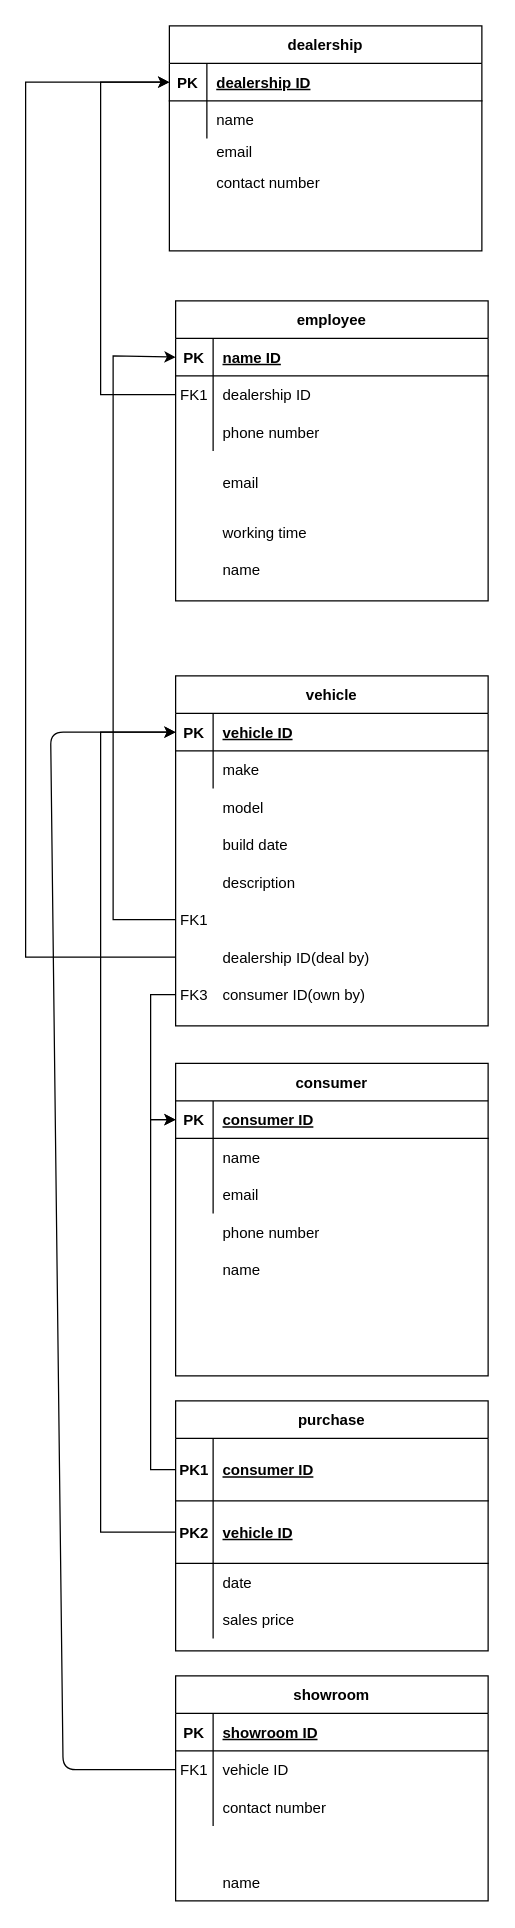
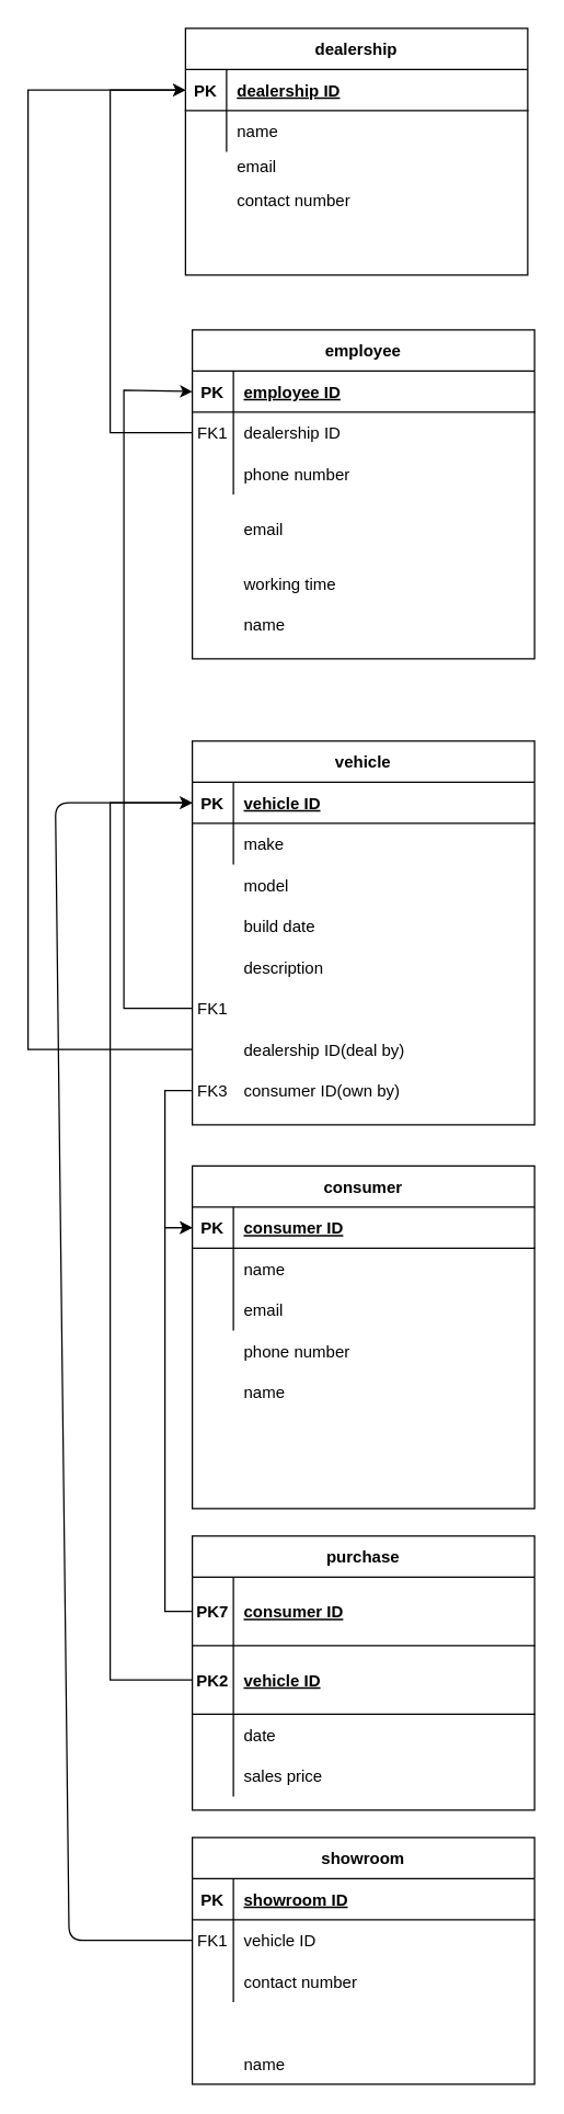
  <mxCell id="0" />
  <mxCell id="1" parent="0" />
  <mxCell id="2" value="employee" style="shape=table;startSize=30;container=1;collapsible=1;childLayout=tableLayout;fixedRows=1;rowLines=0;fontStyle=1;align=center;resizeLast=1;" parent="1" vertex="1"><mxGeometry x="140" y="240" width="250" height="240" as="geometry" /></mxCell>
  <mxCell id="3" value="" style="shape=partialRectangle;collapsible=0;dropTarget=0;pointerEvents=0;fillColor=none;points=[[0,0.5],[1,0.5]];portConstraint=eastwest;top=0;left=0;right=0;bottom=1;" parent="2" vertex="1"><mxGeometry y="30" width="250" height="30" as="geometry" /></mxCell>
  <mxCell id="4" value="PK" style="shape=partialRectangle;overflow=hidden;connectable=0;fillColor=none;top=0;left=0;bottom=0;right=0;fontStyle=1;" parent="3" vertex="1"><mxGeometry width="30" height="30" as="geometry" /></mxCell>
- <mxCell id="5" value="name ID" style="shape=partialRectangle;overflow=hidden;connectable=0;fillColor=none;top=0;left=0;bottom=0;right=0;align=left;spacingLeft=6;fontStyle=5;" parent="3" vertex="1"><mxGeometry x="30" width="220" height="30" as="geometry" /></mxCell>
+ <mxCell id="5" value="employee ID" style="shape=partialRectangle;overflow=hidden;connectable=0;fillColor=none;top=0;left=0;bottom=0;right=0;align=left;spacingLeft=6;fontStyle=5;" parent="3" vertex="1"><mxGeometry x="30" width="220" height="30" as="geometry" /></mxCell>
  <mxCell id="6" value="" style="shape=partialRectangle;collapsible=0;dropTarget=0;pointerEvents=0;fillColor=none;points=[[0,0.5],[1,0.5]];portConstraint=eastwest;top=0;left=0;right=0;bottom=0;" parent="2" vertex="1"><mxGeometry y="60" width="250" height="30" as="geometry" /></mxCell>
  <mxCell id="7" value="FK1" style="shape=partialRectangle;overflow=hidden;connectable=0;fillColor=none;top=0;left=0;bottom=0;right=0;" parent="6" vertex="1"><mxGeometry width="30" height="30" as="geometry" /></mxCell>
  <mxCell id="8" value="dealership ID" style="shape=partialRectangle;overflow=hidden;connectable=0;fillColor=none;top=0;left=0;bottom=0;right=0;align=left;spacingLeft=6;" parent="6" vertex="1"><mxGeometry x="30" width="220" height="30" as="geometry" /></mxCell>
  <mxCell id="9" value="" style="shape=partialRectangle;collapsible=0;dropTarget=0;pointerEvents=0;fillColor=none;points=[[0,0.5],[1,0.5]];portConstraint=eastwest;top=0;left=0;right=0;bottom=0;" parent="2" vertex="1"><mxGeometry y="90" width="250" height="30" as="geometry" /></mxCell>
  <mxCell id="10" value="" style="shape=partialRectangle;overflow=hidden;connectable=0;fillColor=none;top=0;left=0;bottom=0;right=0;" parent="9" vertex="1"><mxGeometry width="30" height="30" as="geometry" /></mxCell>
  <mxCell id="11" value="phone number" style="shape=partialRectangle;overflow=hidden;connectable=0;fillColor=none;top=0;left=0;bottom=0;right=0;align=left;spacingLeft=6;" parent="9" vertex="1"><mxGeometry x="30" width="220" height="30" as="geometry" /></mxCell>
  <mxCell id="12" value="consumer" style="shape=table;startSize=30;container=1;collapsible=1;childLayout=tableLayout;fixedRows=1;rowLines=0;fontStyle=1;align=center;resizeLast=1;" parent="1" vertex="1"><mxGeometry x="140" y="850" width="250" height="250" as="geometry" /></mxCell>
  <mxCell id="13" value="" style="shape=partialRectangle;collapsible=0;dropTarget=0;pointerEvents=0;fillColor=none;points=[[0,0.5],[1,0.5]];portConstraint=eastwest;top=0;left=0;right=0;bottom=1;" parent="12" vertex="1"><mxGeometry y="30" width="250" height="30" as="geometry" /></mxCell>
  <mxCell id="14" value="PK" style="shape=partialRectangle;overflow=hidden;connectable=0;fillColor=none;top=0;left=0;bottom=0;right=0;fontStyle=1;" parent="13" vertex="1"><mxGeometry width="30" height="30" as="geometry" /></mxCell>
  <mxCell id="15" value="consumer ID" style="shape=partialRectangle;overflow=hidden;connectable=0;fillColor=none;top=0;left=0;bottom=0;right=0;align=left;spacingLeft=6;fontStyle=5;" parent="13" vertex="1"><mxGeometry x="30" width="220" height="30" as="geometry" /></mxCell>
  <mxCell id="16" value="" style="shape=partialRectangle;collapsible=0;dropTarget=0;pointerEvents=0;fillColor=none;points=[[0,0.5],[1,0.5]];portConstraint=eastwest;top=0;left=0;right=0;bottom=0;" parent="12" vertex="1"><mxGeometry y="60" width="250" height="30" as="geometry" /></mxCell>
  <mxCell id="17" value="" style="shape=partialRectangle;overflow=hidden;connectable=0;fillColor=none;top=0;left=0;bottom=0;right=0;" parent="16" vertex="1"><mxGeometry width="30" height="30" as="geometry" /></mxCell>
  <mxCell id="18" value="name" style="shape=partialRectangle;overflow=hidden;connectable=0;fillColor=none;top=0;left=0;bottom=0;right=0;align=left;spacingLeft=6;" parent="16" vertex="1"><mxGeometry x="30" width="220" height="30" as="geometry" /></mxCell>
  <mxCell id="19" value="" style="shape=partialRectangle;collapsible=0;dropTarget=0;pointerEvents=0;fillColor=none;points=[[0,0.5],[1,0.5]];portConstraint=eastwest;top=0;left=0;right=0;bottom=0;" parent="12" vertex="1"><mxGeometry y="90" width="250" height="30" as="geometry" /></mxCell>
  <mxCell id="20" value="" style="shape=partialRectangle;overflow=hidden;connectable=0;fillColor=none;top=0;left=0;bottom=0;right=0;" parent="19" vertex="1"><mxGeometry width="30" height="30" as="geometry" /></mxCell>
  <mxCell id="21" value="email" style="shape=partialRectangle;overflow=hidden;connectable=0;fillColor=none;top=0;left=0;bottom=0;right=0;align=left;spacingLeft=6;" parent="19" vertex="1"><mxGeometry x="30" width="220" height="30" as="geometry" /></mxCell>
  <mxCell id="22" value="dealership" style="shape=table;startSize=30;container=1;collapsible=1;childLayout=tableLayout;fixedRows=1;rowLines=0;fontStyle=1;align=center;resizeLast=1;" parent="1" vertex="1"><mxGeometry x="135" y="20" width="250" height="180" as="geometry" /></mxCell>
  <mxCell id="23" value="" style="shape=partialRectangle;collapsible=0;dropTarget=0;pointerEvents=0;fillColor=none;points=[[0,0.5],[1,0.5]];portConstraint=eastwest;top=0;left=0;right=0;bottom=1;" parent="22" vertex="1"><mxGeometry y="30" width="250" height="30" as="geometry" /></mxCell>
  <mxCell id="24" value="PK" style="shape=partialRectangle;overflow=hidden;connectable=0;fillColor=none;top=0;left=0;bottom=0;right=0;fontStyle=1;" parent="23" vertex="1"><mxGeometry width="30" height="30" as="geometry" /></mxCell>
  <mxCell id="25" value="dealership ID" style="shape=partialRectangle;overflow=hidden;connectable=0;fillColor=none;top=0;left=0;bottom=0;right=0;align=left;spacingLeft=6;fontStyle=5;" parent="23" vertex="1"><mxGeometry x="30" width="220" height="30" as="geometry" /></mxCell>
  <mxCell id="26" value="" style="shape=partialRectangle;collapsible=0;dropTarget=0;pointerEvents=0;fillColor=none;points=[[0,0.5],[1,0.5]];portConstraint=eastwest;top=0;left=0;right=0;bottom=0;" parent="22" vertex="1"><mxGeometry y="60" width="250" height="30" as="geometry" /></mxCell>
  <mxCell id="27" value="" style="shape=partialRectangle;overflow=hidden;connectable=0;fillColor=none;top=0;left=0;bottom=0;right=0;" parent="26" vertex="1"><mxGeometry width="30" height="30" as="geometry" /></mxCell>
  <mxCell id="28" value="name" style="shape=partialRectangle;overflow=hidden;connectable=0;fillColor=none;top=0;left=0;bottom=0;right=0;align=left;spacingLeft=6;" parent="26" vertex="1"><mxGeometry x="30" width="220" height="30" as="geometry" /></mxCell>
  <mxCell id="29" value="email" style="shape=partialRectangle;overflow=hidden;connectable=0;fillColor=none;top=0;left=0;bottom=0;right=0;align=left;spacingLeft=6;" parent="1" vertex="1"><mxGeometry x="165" y="105" width="220" height="30" as="geometry" /></mxCell>
  <mxCell id="30" value="contact number" style="shape=partialRectangle;overflow=hidden;connectable=0;fillColor=none;top=0;left=0;bottom=0;right=0;align=left;spacingLeft=6;" parent="1" vertex="1"><mxGeometry x="165" y="130" width="220" height="30" as="geometry" /></mxCell>
  <mxCell id="31" value="vehicle" style="shape=table;startSize=30;container=1;collapsible=1;childLayout=tableLayout;fixedRows=1;rowLines=0;fontStyle=1;align=center;resizeLast=1;" parent="1" vertex="1"><mxGeometry x="140" y="540" width="250" height="280" as="geometry" /></mxCell>
  <mxCell id="32" value="" style="shape=partialRectangle;collapsible=0;dropTarget=0;pointerEvents=0;fillColor=none;points=[[0,0.5],[1,0.5]];portConstraint=eastwest;top=0;left=0;right=0;bottom=1;" parent="31" vertex="1"><mxGeometry y="30" width="250" height="30" as="geometry" /></mxCell>
  <mxCell id="33" value="PK" style="shape=partialRectangle;overflow=hidden;connectable=0;fillColor=none;top=0;left=0;bottom=0;right=0;fontStyle=1;" parent="32" vertex="1"><mxGeometry width="30" height="30" as="geometry" /></mxCell>
  <mxCell id="34" value="vehicle ID" style="shape=partialRectangle;overflow=hidden;connectable=0;fillColor=none;top=0;left=0;bottom=0;right=0;align=left;spacingLeft=6;fontStyle=5;" parent="32" vertex="1"><mxGeometry x="30" width="220" height="30" as="geometry" /></mxCell>
  <mxCell id="35" value="" style="shape=partialRectangle;collapsible=0;dropTarget=0;pointerEvents=0;fillColor=none;points=[[0,0.5],[1,0.5]];portConstraint=eastwest;top=0;left=0;right=0;bottom=0;" parent="31" vertex="1"><mxGeometry y="60" width="250" height="30" as="geometry" /></mxCell>
  <mxCell id="36" value="" style="shape=partialRectangle;overflow=hidden;connectable=0;fillColor=none;top=0;left=0;bottom=0;right=0;" parent="35" vertex="1"><mxGeometry width="30" height="30" as="geometry" /></mxCell>
  <mxCell id="37" value="make" style="shape=partialRectangle;overflow=hidden;connectable=0;fillColor=none;top=0;left=0;bottom=0;right=0;align=left;spacingLeft=6;" parent="35" vertex="1"><mxGeometry x="30" width="220" height="30" as="geometry" /></mxCell>
  <mxCell id="38" value="email" style="shape=partialRectangle;overflow=hidden;connectable=0;fillColor=none;top=0;left=0;bottom=0;right=0;align=left;spacingLeft=6;" parent="1" vertex="1"><mxGeometry x="170" y="370" width="220" height="30" as="geometry" /></mxCell>
  <mxCell id="39" value="working time" style="shape=partialRectangle;overflow=hidden;connectable=0;fillColor=none;top=0;left=0;bottom=0;right=0;align=left;spacingLeft=6;" parent="1" vertex="1"><mxGeometry x="170" y="410" width="220" height="30" as="geometry" /></mxCell>
  <mxCell id="40" value="" style="shape=partialRectangle;collapsible=0;dropTarget=0;pointerEvents=0;fillColor=none;points=[[0,0.5],[1,0.5]];portConstraint=eastwest;top=0;left=0;right=0;bottom=0;" parent="1" vertex="1"><mxGeometry x="140" y="660" width="250" height="30" as="geometry" /></mxCell>
  <mxCell id="41" value="" style="shape=partialRectangle;overflow=hidden;connectable=0;fillColor=none;top=0;left=0;bottom=0;right=0;" parent="40" vertex="1"><mxGeometry width="30" height="30" as="geometry" /></mxCell>
  <mxCell id="42" value="build date" style="shape=partialRectangle;overflow=hidden;connectable=0;fillColor=none;top=0;left=0;bottom=0;right=0;align=left;spacingLeft=6;" parent="40" vertex="1"><mxGeometry x="30" width="220" height="30" as="geometry" /></mxCell>
  <mxCell id="43" value="" style="shape=partialRectangle;collapsible=0;dropTarget=0;pointerEvents=0;fillColor=none;points=[[0,0.5],[1,0.5]];portConstraint=eastwest;top=0;left=0;right=0;bottom=0;" parent="1" vertex="1"><mxGeometry x="140" y="690" width="250" height="30" as="geometry" /></mxCell>
  <mxCell id="44" value="" style="shape=partialRectangle;overflow=hidden;connectable=0;fillColor=none;top=0;left=0;bottom=0;right=0;" parent="43" vertex="1"><mxGeometry width="30" height="30" as="geometry" /></mxCell>
  <mxCell id="45" value="description" style="shape=partialRectangle;overflow=hidden;connectable=0;fillColor=none;top=0;left=0;bottom=0;right=0;align=left;spacingLeft=6;" parent="43" vertex="1"><mxGeometry x="30" width="220" height="30" as="geometry" /></mxCell>
  <mxCell id="46" value="" style="shape=partialRectangle;collapsible=0;dropTarget=0;pointerEvents=0;fillColor=none;points=[[0,0.5],[1,0.5]];portConstraint=eastwest;top=0;left=0;right=0;bottom=0;" parent="1" vertex="1"><mxGeometry x="140" y="630" width="250" height="30" as="geometry" /></mxCell>
  <mxCell id="47" value="" style="shape=partialRectangle;overflow=hidden;connectable=0;fillColor=none;top=0;left=0;bottom=0;right=0;" parent="46" vertex="1"><mxGeometry width="30" height="30" as="geometry" /></mxCell>
  <mxCell id="48" value="model" style="shape=partialRectangle;overflow=hidden;connectable=0;fillColor=none;top=0;left=0;bottom=0;right=0;align=left;spacingLeft=6;" parent="46" vertex="1"><mxGeometry x="30" width="220" height="30" as="geometry" /></mxCell>
  <mxCell id="49" value="name" style="shape=partialRectangle;overflow=hidden;connectable=0;fillColor=none;top=0;left=0;bottom=0;right=0;align=left;spacingLeft=6;" parent="1" vertex="1"><mxGeometry x="170" y="1000" width="220" height="30" as="geometry" /></mxCell>
  <mxCell id="50" value="phone number" style="shape=partialRectangle;overflow=hidden;connectable=0;fillColor=none;top=0;left=0;bottom=0;right=0;align=left;spacingLeft=6;" parent="1" vertex="1"><mxGeometry x="170" y="970" width="220" height="30" as="geometry" /></mxCell>
  <mxCell id="51" value="showroom" style="shape=table;startSize=30;container=1;collapsible=1;childLayout=tableLayout;fixedRows=1;rowLines=0;fontStyle=1;align=center;resizeLast=1;" parent="1" vertex="1"><mxGeometry x="140" y="1340" width="250" height="180" as="geometry" /></mxCell>
  <mxCell id="52" value="" style="shape=partialRectangle;collapsible=0;dropTarget=0;pointerEvents=0;fillColor=none;points=[[0,0.5],[1,0.5]];portConstraint=eastwest;top=0;left=0;right=0;bottom=1;" parent="51" vertex="1"><mxGeometry y="30" width="250" height="30" as="geometry" /></mxCell>
  <mxCell id="53" value="PK" style="shape=partialRectangle;overflow=hidden;connectable=0;fillColor=none;top=0;left=0;bottom=0;right=0;fontStyle=1;" parent="52" vertex="1"><mxGeometry width="30" height="30" as="geometry" /></mxCell>
  <mxCell id="54" value="showroom ID" style="shape=partialRectangle;overflow=hidden;connectable=0;fillColor=none;top=0;left=0;bottom=0;right=0;align=left;spacingLeft=6;fontStyle=5;" parent="52" vertex="1"><mxGeometry x="30" width="220" height="30" as="geometry" /></mxCell>
  <mxCell id="55" value="" style="shape=partialRectangle;collapsible=0;dropTarget=0;pointerEvents=0;fillColor=none;points=[[0,0.5],[1,0.5]];portConstraint=eastwest;top=0;left=0;right=0;bottom=0;" parent="51" vertex="1"><mxGeometry y="60" width="250" height="30" as="geometry" /></mxCell>
  <mxCell id="56" value="FK1" style="shape=partialRectangle;overflow=hidden;connectable=0;fillColor=none;top=0;left=0;bottom=0;right=0;" parent="55" vertex="1"><mxGeometry width="30" height="30" as="geometry" /></mxCell>
  <mxCell id="57" value="vehicle ID" style="shape=partialRectangle;overflow=hidden;connectable=0;fillColor=none;top=0;left=0;bottom=0;right=0;align=left;spacingLeft=6;" parent="55" vertex="1"><mxGeometry x="30" width="220" height="30" as="geometry" /></mxCell>
  <mxCell id="58" value="" style="shape=partialRectangle;collapsible=0;dropTarget=0;pointerEvents=0;fillColor=none;points=[[0,0.5],[1,0.5]];portConstraint=eastwest;top=0;left=0;right=0;bottom=0;" parent="51" vertex="1"><mxGeometry y="90" width="250" height="30" as="geometry" /></mxCell>
  <mxCell id="59" value="" style="shape=partialRectangle;overflow=hidden;connectable=0;fillColor=none;top=0;left=0;bottom=0;right=0;" parent="58" vertex="1"><mxGeometry width="30" height="30" as="geometry" /></mxCell>
  <mxCell id="60" value="contact number" style="shape=partialRectangle;overflow=hidden;connectable=0;fillColor=none;top=0;left=0;bottom=0;right=0;align=left;spacingLeft=6;" parent="58" vertex="1"><mxGeometry x="30" width="220" height="30" as="geometry" /></mxCell>
  <mxCell id="61" value="name" style="shape=partialRectangle;overflow=hidden;connectable=0;fillColor=none;top=0;left=0;bottom=0;right=0;align=left;spacingLeft=6;" parent="1" vertex="1"><mxGeometry x="170" y="1490" width="220" height="30" as="geometry" /></mxCell>
  <mxCell id="62" value="name" style="shape=partialRectangle;overflow=hidden;connectable=0;fillColor=none;top=0;left=0;bottom=0;right=0;align=left;spacingLeft=6;" vertex="1" parent="1"><mxGeometry x="170" y="440" width="220" height="30" as="geometry" /></mxCell>
  <mxCell id="63" style="edgeStyle=orthogonalEdgeStyle;rounded=0;orthogonalLoop=1;jettySize=auto;html=1;exitX=0;exitY=0.5;exitDx=0;exitDy=0;entryX=0;entryY=0.5;entryDx=0;entryDy=0;" edge="1" parent="1" source="64" target="3"><mxGeometry relative="1" as="geometry"><mxPoint x="110" y="290" as="targetPoint" /><Array as="points"><mxPoint x="90" y="735" /><mxPoint x="90" y="284" /></Array></mxGeometry></mxCell>
  <mxCell id="64" value="" style="shape=partialRectangle;collapsible=0;dropTarget=0;pointerEvents=0;fillColor=none;points=[[0,0.5],[1,0.5]];portConstraint=eastwest;top=0;left=0;right=0;bottom=0;" vertex="1" parent="1"><mxGeometry x="140" y="720" width="250" height="30" as="geometry" /></mxCell>
  <mxCell id="65" value="FK1" style="shape=partialRectangle;overflow=hidden;connectable=0;fillColor=none;top=0;left=0;bottom=0;right=0;" vertex="1" parent="64"><mxGeometry width="30" height="30" as="geometry" /></mxCell>
  <mxCell id="66" style="edgeStyle=orthogonalEdgeStyle;rounded=0;orthogonalLoop=1;jettySize=auto;html=1;entryX=0;entryY=0.5;entryDx=0;entryDy=0;" edge="1" parent="1" source="6" target="23"><mxGeometry relative="1" as="geometry"><Array as="points"><mxPoint x="80" y="315" /><mxPoint x="80" y="65" /></Array></mxGeometry></mxCell>
  <mxCell id="67" value="" style="endArrow=classic;html=1;entryX=0;entryY=0.5;entryDx=0;entryDy=0;exitX=0;exitY=0.5;exitDx=0;exitDy=0;" edge="1" parent="1" source="55" target="32"><mxGeometry width="50" height="50" relative="1" as="geometry"><mxPoint x="140" y="1180" as="sourcePoint" /><mxPoint x="60" y="580" as="targetPoint" /><Array as="points"><mxPoint x="50" y="1415" /><mxPoint x="40" y="585" /></Array></mxGeometry></mxCell>
  <mxCell id="68" value="purchase" style="shape=table;startSize=30;container=1;collapsible=1;childLayout=tableLayout;fixedRows=1;rowLines=0;fontStyle=1;align=center;resizeLast=1;" vertex="1" parent="1"><mxGeometry x="140" y="1120" width="250" height="200" as="geometry" /></mxCell>
  <mxCell id="69" value="" style="shape=partialRectangle;collapsible=0;dropTarget=0;pointerEvents=0;fillColor=none;top=0;left=0;bottom=1;right=0;points=[[0,0.5],[1,0.5]];portConstraint=eastwest;" vertex="1" parent="68"><mxGeometry y="30" width="250" height="50" as="geometry" /></mxCell>
- <mxCell id="70" value="PK1" style="shape=partialRectangle;connectable=0;fillColor=none;top=0;left=0;bottom=0;right=0;fontStyle=1;overflow=hidden;" vertex="1" parent="69"><mxGeometry width="30" height="50" as="geometry" /></mxCell>
+ <mxCell id="70" value="PK7" style="shape=partialRectangle;connectable=0;fillColor=none;top=0;left=0;bottom=0;right=0;fontStyle=1;overflow=hidden;" vertex="1" parent="69"><mxGeometry width="30" height="50" as="geometry" /></mxCell>
  <mxCell id="71" value="consumer ID" style="shape=partialRectangle;connectable=0;fillColor=none;top=0;left=0;bottom=0;right=0;align=left;spacingLeft=6;fontStyle=5;overflow=hidden;" vertex="1" parent="69"><mxGeometry x="30" width="220" height="50" as="geometry" /></mxCell>
  <mxCell id="72" value="" style="shape=partialRectangle;collapsible=0;dropTarget=0;pointerEvents=0;fillColor=none;top=0;left=0;bottom=1;right=0;points=[[0,0.5],[1,0.5]];portConstraint=eastwest;" vertex="1" parent="68"><mxGeometry y="80" width="250" height="50" as="geometry" /></mxCell>
  <mxCell id="73" value="PK2" style="shape=partialRectangle;connectable=0;fillColor=none;top=0;left=0;bottom=0;right=0;fontStyle=1;overflow=hidden;" vertex="1" parent="72"><mxGeometry width="30" height="50" as="geometry" /></mxCell>
  <mxCell id="74" value="vehicle ID" style="shape=partialRectangle;connectable=0;fillColor=none;top=0;left=0;bottom=0;right=0;align=left;spacingLeft=6;fontStyle=5;overflow=hidden;" vertex="1" parent="72"><mxGeometry x="30" width="220" height="50" as="geometry" /></mxCell>
  <mxCell id="75" value="" style="shape=partialRectangle;collapsible=0;dropTarget=0;pointerEvents=0;fillColor=none;top=0;left=0;bottom=0;right=0;points=[[0,0.5],[1,0.5]];portConstraint=eastwest;" vertex="1" parent="68"><mxGeometry y="130" width="250" height="30" as="geometry" /></mxCell>
  <mxCell id="76" value="" style="shape=partialRectangle;connectable=0;fillColor=none;top=0;left=0;bottom=0;right=0;editable=1;overflow=hidden;" vertex="1" parent="75"><mxGeometry width="30" height="30" as="geometry" /></mxCell>
  <mxCell id="77" value="date" style="shape=partialRectangle;connectable=0;fillColor=none;top=0;left=0;bottom=0;right=0;align=left;spacingLeft=6;overflow=hidden;" vertex="1" parent="75"><mxGeometry x="30" width="220" height="30" as="geometry" /></mxCell>
  <mxCell id="78" value="" style="shape=partialRectangle;collapsible=0;dropTarget=0;pointerEvents=0;fillColor=none;top=0;left=0;bottom=0;right=0;points=[[0,0.5],[1,0.5]];portConstraint=eastwest;" vertex="1" parent="68"><mxGeometry y="160" width="250" height="30" as="geometry" /></mxCell>
  <mxCell id="79" value="" style="shape=partialRectangle;connectable=0;fillColor=none;top=0;left=0;bottom=0;right=0;editable=1;overflow=hidden;" vertex="1" parent="78"><mxGeometry width="30" height="30" as="geometry" /></mxCell>
  <mxCell id="80" value="sales price" style="shape=partialRectangle;connectable=0;fillColor=none;top=0;left=0;bottom=0;right=0;align=left;spacingLeft=6;overflow=hidden;" vertex="1" parent="78"><mxGeometry x="30" width="220" height="30" as="geometry" /></mxCell>
  <mxCell id="81" style="edgeStyle=orthogonalEdgeStyle;rounded=0;orthogonalLoop=1;jettySize=auto;html=1;entryX=0;entryY=0.5;entryDx=0;entryDy=0;" edge="1" parent="1" source="69" target="13"><mxGeometry relative="1" as="geometry"><Array as="points"><mxPoint x="120" y="1175" /><mxPoint x="120" y="895" /></Array></mxGeometry></mxCell>
  <mxCell id="82" style="edgeStyle=orthogonalEdgeStyle;rounded=0;orthogonalLoop=1;jettySize=auto;html=1;entryX=0;entryY=0.5;entryDx=0;entryDy=0;" edge="1" parent="1" source="72" target="32"><mxGeometry relative="1" as="geometry"><Array as="points"><mxPoint x="80" y="1225" /><mxPoint x="80" y="585" /></Array></mxGeometry></mxCell>
  <mxCell id="83" style="edgeStyle=orthogonalEdgeStyle;rounded=0;orthogonalLoop=1;jettySize=auto;html=1;entryX=0;entryY=0.5;entryDx=0;entryDy=0;" edge="1" parent="1" source="84" target="23"><mxGeometry relative="1" as="geometry"><mxPoint x="30" y="20" as="targetPoint" /><Array as="points"><mxPoint y="765" x="20" /><mxPoint y="65" x="20" /></Array></mxGeometry></mxCell>
  <mxCell id="84" value="" style="shape=partialRectangle;collapsible=0;dropTarget=0;pointerEvents=0;fillColor=none;points=[[0,0.5],[1,0.5]];portConstraint=eastwest;top=0;left=0;right=0;bottom=0;" vertex="1" parent="1"><mxGeometry x="140" y="750" width="250" height="30" as="geometry" /></mxCell>
  <mxCell id="85" value="dealership ID(deal by)" style="shape=partialRectangle;overflow=hidden;connectable=0;fillColor=none;top=0;left=0;bottom=0;right=0;align=left;spacingLeft=6;" vertex="1" parent="84"><mxGeometry x="30" width="220" height="30" as="geometry" /></mxCell>
  <mxCell id="86" style="edgeStyle=orthogonalEdgeStyle;rounded=0;orthogonalLoop=1;jettySize=auto;html=1;entryX=0;entryY=0.5;entryDx=0;entryDy=0;" edge="1" parent="1" source="87" target="13"><mxGeometry relative="1" as="geometry" /></mxCell>
  <mxCell id="87" value="" style="shape=partialRectangle;collapsible=0;dropTarget=0;pointerEvents=0;fillColor=none;points=[[0,0.5],[1,0.5]];portConstraint=eastwest;top=0;left=0;right=0;bottom=0;" vertex="1" parent="1"><mxGeometry x="140" y="780" width="250" height="30" as="geometry" /></mxCell>
  <mxCell id="88" value="FK3" style="shape=partialRectangle;overflow=hidden;connectable=0;fillColor=none;top=0;left=0;bottom=0;right=0;" vertex="1" parent="87"><mxGeometry width="30" height="30" as="geometry" /></mxCell>
  <mxCell id="89" value="consumer ID(own by)" style="shape=partialRectangle;overflow=hidden;connectable=0;fillColor=none;top=0;left=0;bottom=0;right=0;align=left;spacingLeft=6;" vertex="1" parent="87"><mxGeometry x="30" width="220" height="30" as="geometry" /></mxCell>
